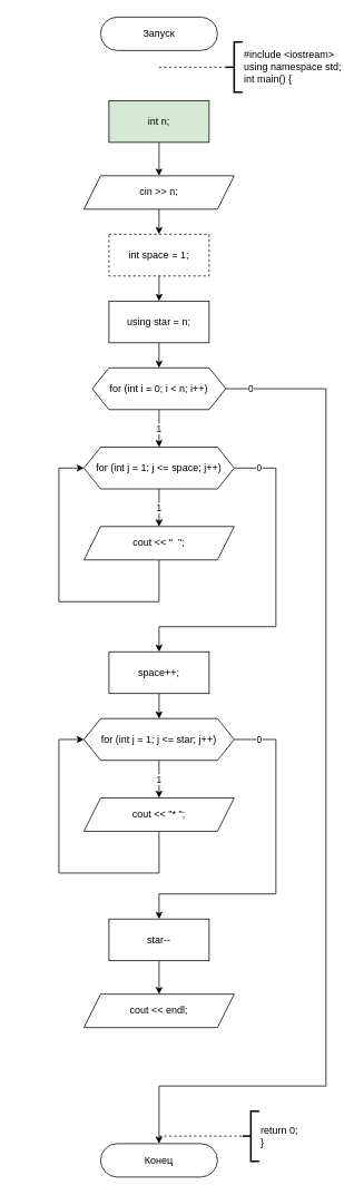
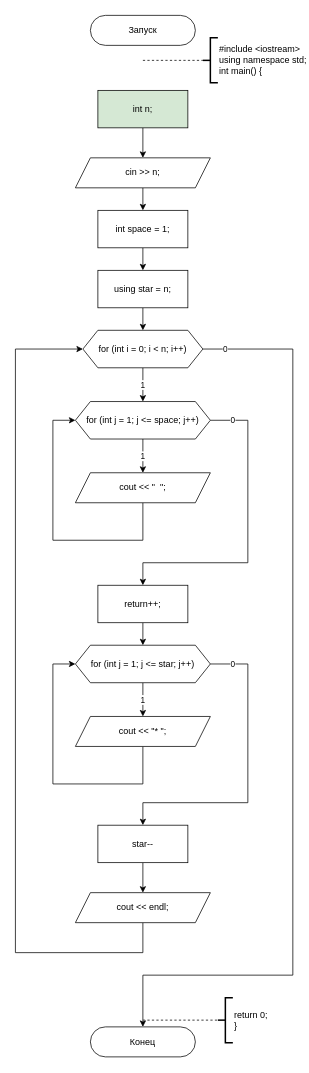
  <mxCell id="0" />
  <mxCell id="1" parent="0" />
  <mxCell id="2" value="Запуск" style="rounded=1;whiteSpace=wrap;html=1;arcSize=50;" parent="1" vertex="1"><mxGeometry x="120" y="20" width="140" height="40" as="geometry" /></mxCell>
  <mxCell id="3" style="edgeStyle=none;html=1;entryX=0.5;entryY=0;entryDx=0;entryDy=0;" parent="1" source="4" target="11" edge="1"><mxGeometry relative="1" as="geometry" /></mxCell>
  <mxCell id="4" value="int n;" style="rounded=0;whiteSpace=wrap;html=1;fillColor=#d5e8d4;" parent="1" vertex="1"><mxGeometry x="130" y="120" width="120" height="50" as="geometry" /></mxCell>
  <mxCell id="5" value="#include &amp;lt;iostream&amp;gt;&lt;br&gt;using namespace std;&lt;br&gt;int main() {" style="strokeWidth=2;html=1;shape=mxgraph.flowchart.annotation_2;align=left;labelPosition=right;pointerEvents=1;" parent="1" vertex="1"><mxGeometry x="270" y="50" width="20" height="60" as="geometry" /></mxCell>
  <mxCell id="6" value="" style="endArrow=none;dashed=1;html=1;entryX=0;entryY=0.5;entryDx=0;entryDy=0;entryPerimeter=0;" parent="1" target="5" edge="1"><mxGeometry width="50" height="50" relative="1" as="geometry"><mxPoint x="190" y="80" as="sourcePoint" /><mxPoint x="280" y="70" as="targetPoint" /></mxGeometry></mxCell>
  <mxCell id="7" value="Конец" style="rounded=1;whiteSpace=wrap;html=1;arcSize=50;" parent="1" vertex="1"><mxGeometry x="120" y="1369" width="140" height="40" as="geometry" /></mxCell>
  <mxCell id="8" value="return 0;&lt;br&gt;}" style="strokeWidth=2;html=1;shape=mxgraph.flowchart.annotation_2;align=left;labelPosition=right;pointerEvents=1;" parent="1" vertex="1"><mxGeometry x="290" y="1330" width="20" height="60" as="geometry" /></mxCell>
  <mxCell id="9" value="" style="endArrow=none;dashed=1;html=1;entryX=0;entryY=0.5;entryDx=0;entryDy=0;entryPerimeter=0;" parent="1" target="8" edge="1"><mxGeometry width="50" height="50" relative="1" as="geometry"><mxPoint x="190" y="1360" as="sourcePoint" /><mxPoint x="290" y="320" as="targetPoint" /></mxGeometry></mxCell>
  <mxCell id="10" value="" style="edgeStyle=none;html=1;" parent="1" source="11" target="15" edge="1"><mxGeometry relative="1" as="geometry" /></mxCell>
  <mxCell id="11" value="cin &amp;gt;&amp;gt; n;" style="shape=parallelogram;perimeter=parallelogramPerimeter;whiteSpace=wrap;html=1;fixedSize=1;" parent="1" vertex="1"><mxGeometry x="100" y="210" width="180" height="40" as="geometry" /></mxCell>
  <mxCell id="12" style="edgeStyle=none;html=1;entryX=0.5;entryY=0;entryDx=0;entryDy=0;" parent="1" source="13" target="18" edge="1"><mxGeometry relative="1" as="geometry" /></mxCell>
  <mxCell id="13" value="using star = n;" style="rounded=0;whiteSpace=wrap;html=1;" parent="1" vertex="1"><mxGeometry x="130" y="360" width="120" height="50" as="geometry" /></mxCell>
  <mxCell id="14" style="edgeStyle=none;html=1;entryX=0.5;entryY=0;entryDx=0;entryDy=0;" parent="1" source="15" target="13" edge="1"><mxGeometry relative="1" as="geometry" /></mxCell>
- <mxCell id="15" value="int space = 1;" style="rounded=0;whiteSpace=wrap;html=1;dashed=1;" parent="1" vertex="1"><mxGeometry x="130" y="280" width="120" height="50" as="geometry" /></mxCell>
+ <mxCell id="15" value="int space = 1;" style="rounded=0;whiteSpace=wrap;html=1;" parent="1" vertex="1"><mxGeometry x="130" y="280" width="120" height="50" as="geometry" /></mxCell>
  <mxCell id="16" value="1" style="edgeStyle=none;html=1;entryX=0.5;entryY=0;entryDx=0;entryDy=0;" parent="1" source="18" target="21" edge="1"><mxGeometry relative="1" as="geometry" /></mxCell>
  <mxCell id="17" value="0" style="edgeStyle=orthogonalEdgeStyle;rounded=0;html=1;entryX=0.5;entryY=0;entryDx=0;entryDy=0;" parent="1" source="18" target="7" edge="1"><mxGeometry x="-0.951" relative="1" as="geometry"><mxPoint x="360" y="1280" as="targetPoint" /><Array as="points"><mxPoint x="390" y="465" /><mxPoint x="390" y="1300" /><mxPoint x="190" y="1300" /></Array><mxPoint as="offset" /></mxGeometry></mxCell>
  <mxCell id="18" value="for (int i = 0; i &amp;lt; n; i++)" style="shape=hexagon;perimeter=hexagonPerimeter2;whiteSpace=wrap;html=1;fixedSize=1;" parent="1" vertex="1"><mxGeometry x="110" y="440" width="160" height="50" as="geometry" /></mxCell>
  <mxCell id="19" value="1" style="edgeStyle=none;html=1;entryX=0.5;entryY=0;entryDx=0;entryDy=0;" parent="1" source="21" target="23" edge="1"><mxGeometry relative="1" as="geometry" /></mxCell>
  <mxCell id="20" value="0" style="edgeStyle=orthogonalEdgeStyle;rounded=0;html=1;entryX=0.5;entryY=0;entryDx=0;entryDy=0;" parent="1" source="21" target="25" edge="1"><mxGeometry x="-0.854" relative="1" as="geometry"><Array as="points"><mxPoint x="330" y="560" /><mxPoint x="330" y="750" /><mxPoint x="190" y="750" /></Array><mxPoint as="offset" /></mxGeometry></mxCell>
  <mxCell id="21" value="for (int j = 1; j &amp;lt;= space; j++)" style="shape=hexagon;perimeter=hexagonPerimeter2;whiteSpace=wrap;html=1;fixedSize=1;" parent="1" vertex="1"><mxGeometry x="100" y="535" width="180" height="50" as="geometry" /></mxCell>
  <mxCell id="22" style="edgeStyle=none;html=1;rounded=0;entryX=0;entryY=0.5;entryDx=0;entryDy=0;" parent="1" source="23" target="21" edge="1"><mxGeometry relative="1" as="geometry"><mxPoint x="70" y="560" as="targetPoint" /><Array as="points"><mxPoint x="190" y="720" /><mxPoint x="70" y="720" /><mxPoint x="70" y="560" /></Array></mxGeometry></mxCell>
  <mxCell id="23" value="cout &amp;lt;&amp;lt; &quot;&amp;nbsp; &quot;;" style="shape=parallelogram;perimeter=parallelogramPerimeter;whiteSpace=wrap;html=1;fixedSize=1;" parent="1" vertex="1"><mxGeometry x="100" y="630" width="180" height="40" as="geometry" /></mxCell>
  <mxCell id="24" style="edgeStyle=orthogonalEdgeStyle;rounded=0;html=1;entryX=0.5;entryY=0;entryDx=0;entryDy=0;" parent="1" source="25" target="27" edge="1"><mxGeometry relative="1" as="geometry" /></mxCell>
- <mxCell id="25" value="space++;" style="rounded=0;whiteSpace=wrap;html=1;" parent="1" vertex="1"><mxGeometry x="130" y="780" width="120" height="50" as="geometry" /></mxCell>
+ <mxCell id="25" value="return++;" style="rounded=0;whiteSpace=wrap;html=1;" parent="1" vertex="1"><mxGeometry x="130" y="780" width="120" height="50" as="geometry" /></mxCell>
  <mxCell id="26" value="1" style="edgeStyle=none;html=1;entryX=0.5;entryY=0;entryDx=0;entryDy=0;" parent="1" source="27" target="29" edge="1"><mxGeometry relative="1" as="geometry" /></mxCell>
  <mxCell id="27" value="for (int j = 1; j &amp;lt;= star; j++)" style="shape=hexagon;perimeter=hexagonPerimeter2;whiteSpace=wrap;html=1;fixedSize=1;" parent="1" vertex="1"><mxGeometry x="100" y="860" width="180" height="50" as="geometry" /></mxCell>
  <mxCell id="28" style="edgeStyle=none;html=1;rounded=0;entryX=0;entryY=0.5;entryDx=0;entryDy=0;" parent="1" source="29" target="27" edge="1"><mxGeometry relative="1" as="geometry"><mxPoint x="70" y="885" as="targetPoint" /><Array as="points"><mxPoint x="190" y="1045" /><mxPoint x="70" y="1045" /><mxPoint x="70" y="885" /></Array></mxGeometry></mxCell>
  <mxCell id="29" value="cout &amp;lt;&amp;lt; &quot;* &quot;;" style="shape=parallelogram;perimeter=parallelogramPerimeter;whiteSpace=wrap;html=1;fixedSize=1;" parent="1" vertex="1"><mxGeometry x="100" y="955" width="180" height="40" as="geometry" /></mxCell>
  <mxCell id="30" style="edgeStyle=orthogonalEdgeStyle;rounded=0;html=1;entryX=0.5;entryY=0;entryDx=0;entryDy=0;" parent="1" source="31" target="34" edge="1"><mxGeometry relative="1" as="geometry" /></mxCell>
  <mxCell id="31" value="star--" style="rounded=0;whiteSpace=wrap;html=1;" parent="1" vertex="1"><mxGeometry x="130" y="1100" width="120" height="50" as="geometry" /></mxCell>
  <mxCell id="32" value="0" style="edgeStyle=orthogonalEdgeStyle;rounded=0;html=1;entryX=0.5;entryY=0;entryDx=0;entryDy=0;exitX=1;exitY=0.5;exitDx=0;exitDy=0;" parent="1" source="27" edge="1"><mxGeometry x="-0.854" relative="1" as="geometry"><mxPoint x="280" y="880" as="sourcePoint" /><mxPoint x="190" y="1100" as="targetPoint" /><Array as="points"><mxPoint x="330" y="885" /><mxPoint x="330" y="1070" /><mxPoint x="190" y="1070" /></Array><mxPoint as="offset" /></mxGeometry></mxCell>
+ <mxCell id="33" style="edgeStyle=orthogonalEdgeStyle;rounded=0;html=1;entryX=0;entryY=0.5;entryDx=0;entryDy=0;" parent="1" source="34" target="18" edge="1"><mxGeometry relative="1" as="geometry"><mxPoint x="30" y="920" as="targetPoint" /><Array as="points"><mxPoint x="190" y="1270" /><mxPoint x="20" y="1270" /><mxPoint x="20" y="465" /></Array></mxGeometry></mxCell>
  <mxCell id="34" value="cout &amp;lt;&amp;lt; endl;" style="shape=parallelogram;perimeter=parallelogramPerimeter;whiteSpace=wrap;html=1;fixedSize=1;" parent="1" vertex="1"><mxGeometry x="100" y="1190" width="180" height="40" as="geometry" /></mxCell>
